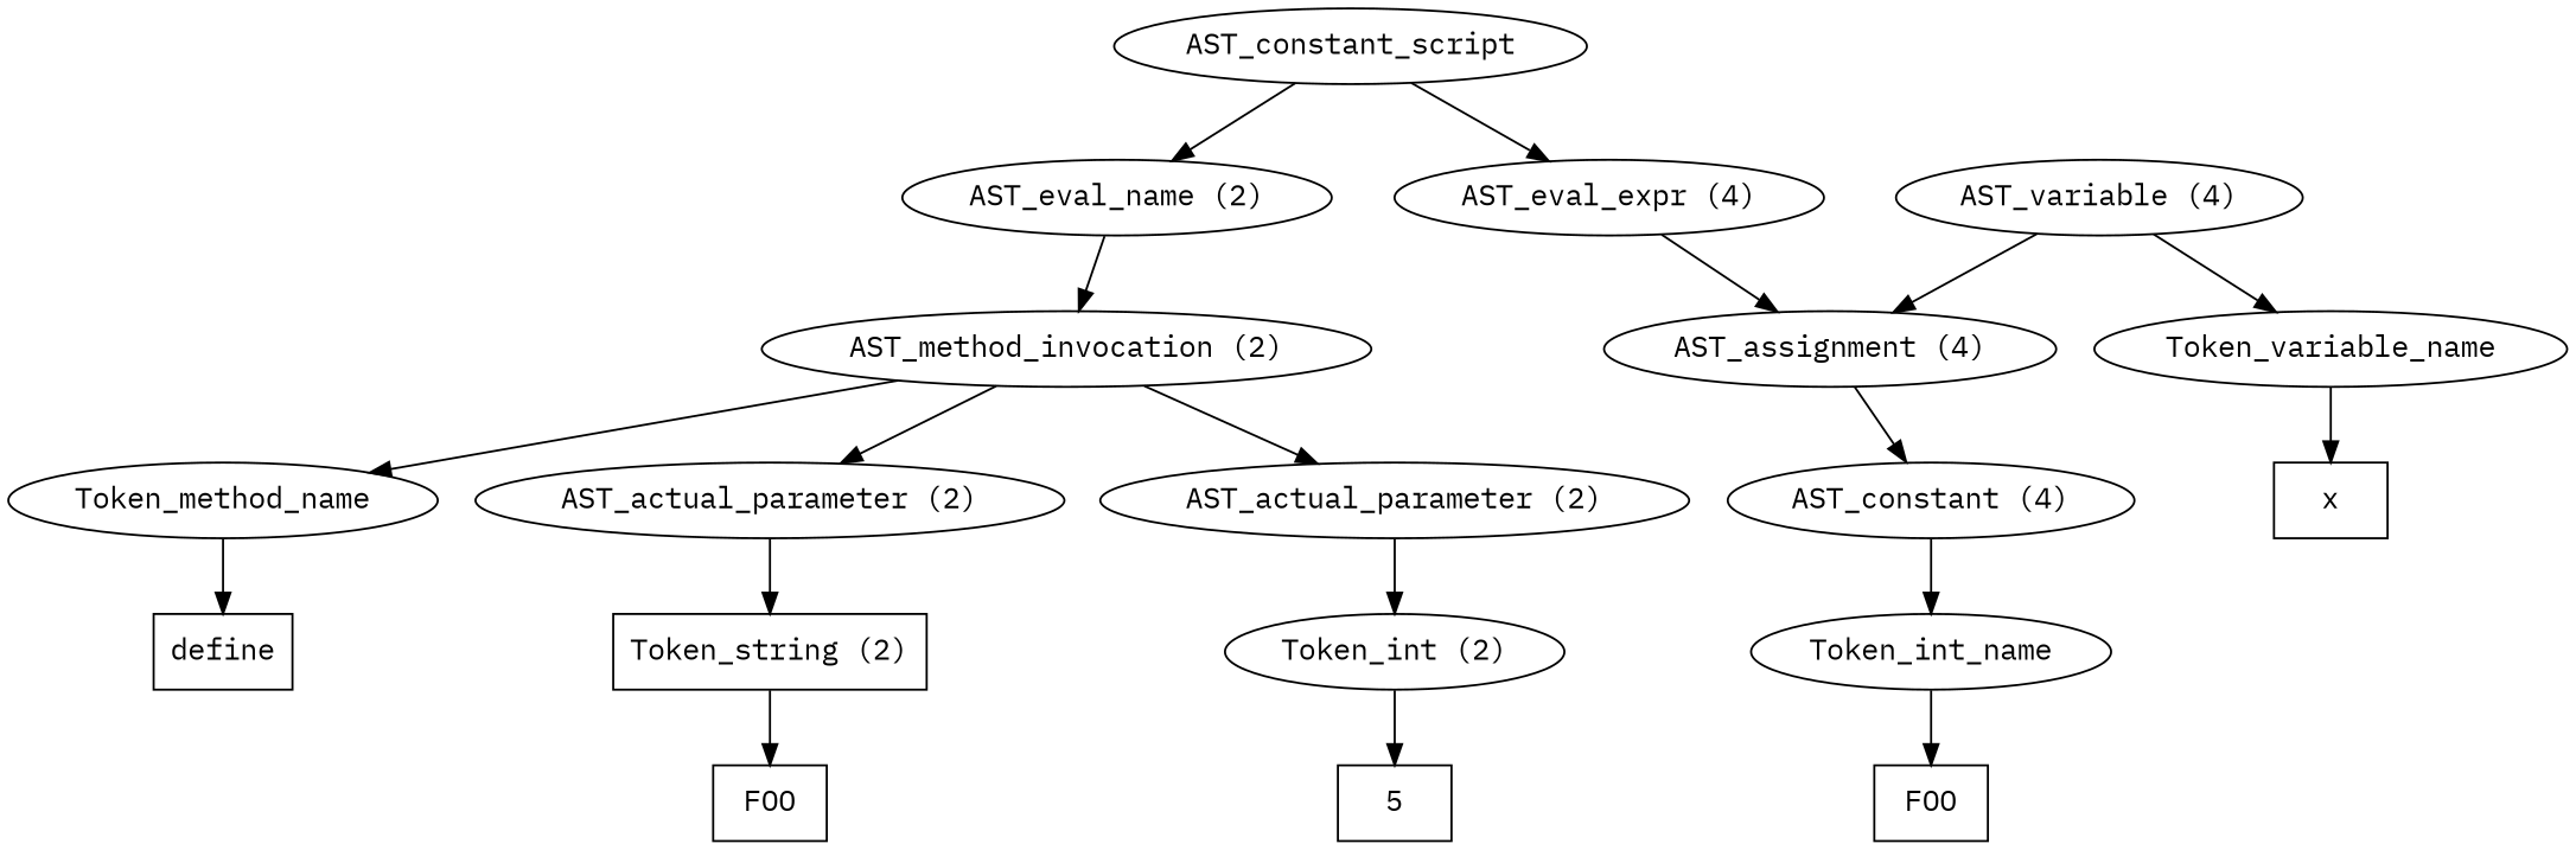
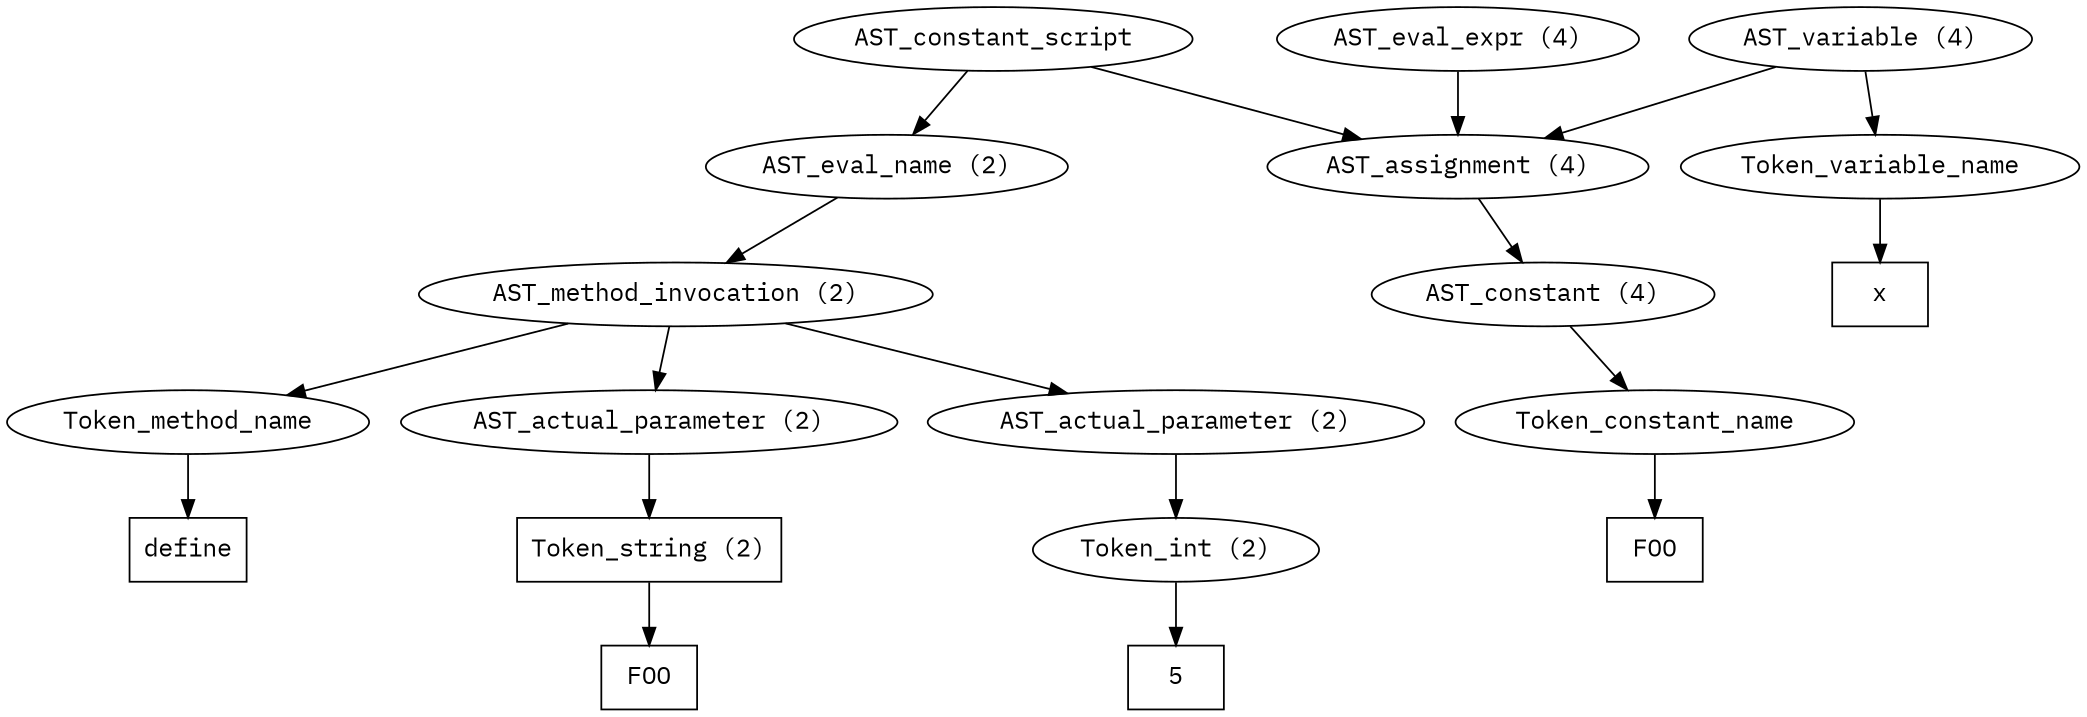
  digraph {
    fontname="IBM Plex Mono"
    node [fontname="IBM Plex Mono"]
    edge [fontname="IBM Plex Mono"]
    n1 [label=AST_constant_script]
    n2 [label="AST_eval_name (2)"]
    n3 [label="AST_eval_expr (4)"]
    n4 [label="AST_method_invocation (2)"]
    n5 [label="AST_assignment (4)"]
    n6 [label=Token_method_name]
    n7 [label="AST_actual_parameter (2)"]
    n8 [label="AST_actual_parameter (2)"]
    n9 [label=define shape=box]
    n10 [label="Token_string (2)" shape=box]
    n11 [label="Token_int (2)"]
    n12 [label=FOO shape=box]
    n13 [label=5 shape=box]
    n14 [label="AST_constant (4)"]
    n15 [label="AST_variable (4)"]
    n16 [label=Token_variable_name]
-   n17 [label=Token_int_name]
+   n17 [label=Token_constant_name]
    n18 [label=x shape=box]
    n19 [label=FOO shape=box]
    n1 -> n2
-   n1 -> n3
+   n1 -> n5
    n2 -> n4
    n3 -> n5
    n4 -> n6
    n4 -> n7
    n4 -> n8
    n5 -> n14
    n6 -> n9
    n7 -> n10
    n8 -> n11
    n10 -> n12
    n11 -> n13
    n14 -> n17
    n15 -> n5
    n15 -> n16
    n16 -> n18
    n17 -> n19
  }
